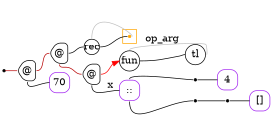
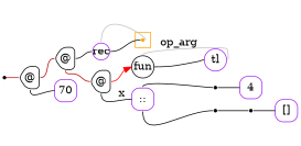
  digraph {
    labeldistance=0
    nodesep=.175
    rankdir=LR
    ranksep=.175
    node [color="#000000" fixedsize=true orientation=90 shape=point style=rounded]
    edge [arrowhead=none arrowtail=none headport=w tailport=e]
    ndcluster_nd395 [color=orange style=""]
    nd1 [color="" orientation="" style=""]
    n3 [height=.4 label="@" shape=house width=.4]
    n4 [height=.4 label="@" shape=house width=.4]
    n5 [color=purple height=.4 label=70 shape=square width=.4]
    n6 [color=purple height=.4 label=4 shape=square width=.4]
    n7 [color=purple height=.4 label="[]" shape=square width=.4]
    n8 [color=purple height=.4 label="::" shape=square width=.4]
    n9 [label=" " color=""]
    n10 [label=" " color=""]
    n11 [label=" " color=""]
-   n12 [height=.3 label=rec shape=circle width=.3 orientation=""]
+   n12 [color=purple height=.3 label=rec shape=circle width=.3 orientation=""]
    n13 [height=.4 label="@" shape=house width=.4]
    n14 [height=.4 label=fun shape=circle width=.4 orientation=""]
-   n15 [height=.4 label=tl shape=circle width=.4 orientation=""]
+   n15 [color=purple height=.4 label=tl shape=circle width=.4 orientation=""]
    subgraph cluster_1 {
      color=orange
      style=fill
      ndcluster_nd395
    }
    nd1 -> n3 [color="#b70000"]
    n3 -> n4 [color="#b70000"]
    n3 -> n5 [tailport=s]
    n4 -> n12 [color=black]
    n4 -> n13 [color="#b70000" tailport=s]
    n8 -> n9 [tailport=n]
    n8 -> n10 [tailport=s]
    n9 -> n6
    n10 -> n11
    n11 -> n7
    n12 -> ndcluster_nd395 [color=grey dir=back headport=e tailport=n]
    n12 -> ndcluster_nd395
    n13 -> n8 [label=x tailport=s]
    n13 -> n14 [arrowhead=normal color=red]
    n14 -> n15
    n14 -> n15 [color=grey dir=back headport=e label=op_arg tailport=n]
  }
